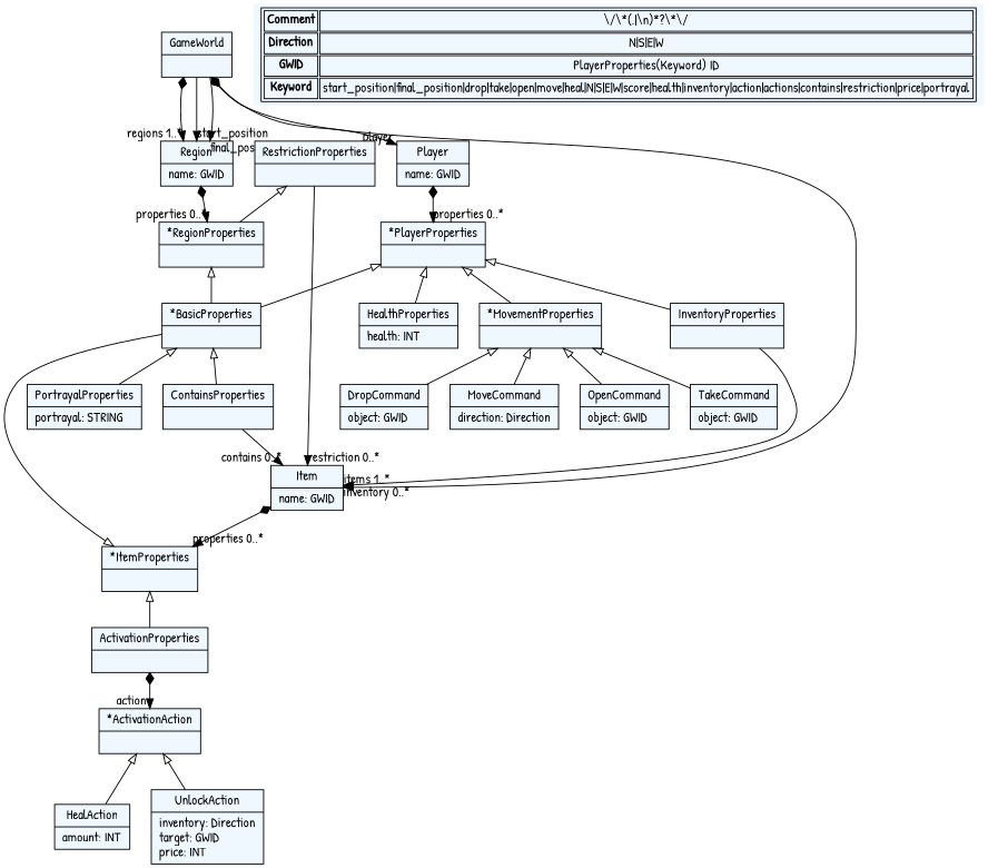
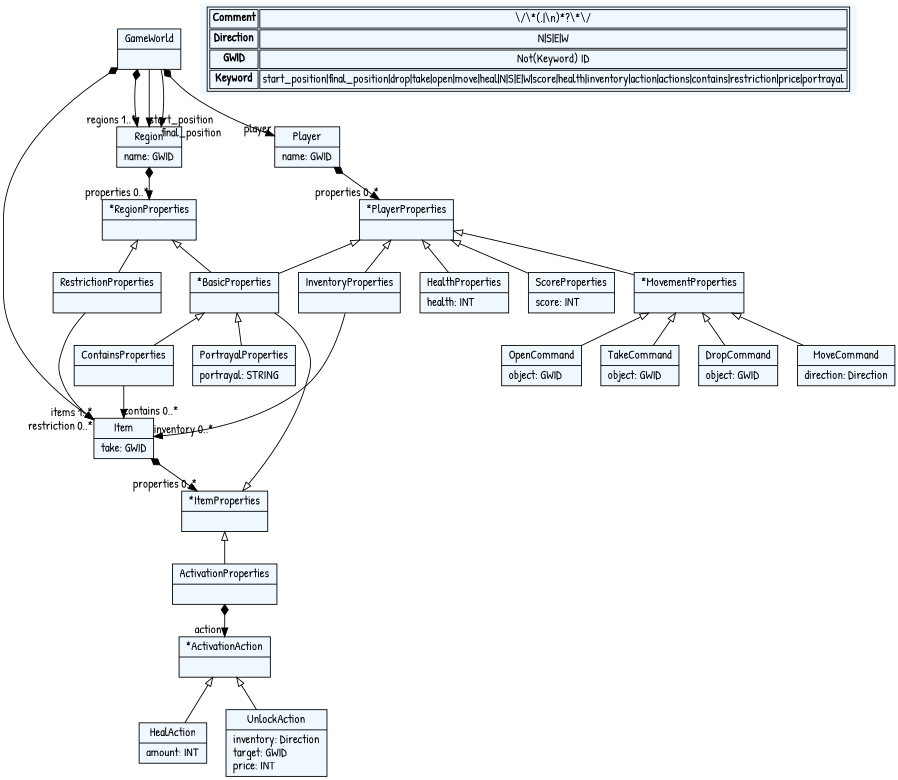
  digraph {
    fontname="Patrick Hand"
    fontsize=8
    nodesep=0.3
    node [fillcolor=aliceblue fontname="Patrick Hand" shape=record style=filled]
    edge [arrowtail=empty dir=back fontname="Patrick Hand"]
    n1 [label="{GameWorld|}"]
    n2 [label="{Region|name: GWID\l}"]
-   n3 [label="{Item|name: GWID\l}"]
+   n3 [label="{Item|take: GWID\l}"]
    n4 [label="{Player|name: GWID\l}"]
    n5 [label="{*RegionProperties|}"]
    n6 [label="{*ItemProperties|}"]
    n7 [label="{*PlayerProperties|}"]
    n8 [label="{*BasicProperties|}"]
    n9 [label="{RestrictionProperties|}"]
    n10 [label="{ActivationProperties|}"]
    n11 [label="{InventoryProperties|}"]
    n12 [label="{HealthProperties|health: INT\l}"]
+   n13 [label="{ScoreProperties|score: INT\l}"]
    n14 [label="{*MovementProperties|}"]
    n15 [label="{PortrayalProperties|portrayal: STRING\l}"]
    n16 [label="{ContainsProperties|}"]
    n17 [label="{*ActivationAction|}"]
    n18 [label="{MoveCommand|direction: Direction\l}"]
    n19 [label="{OpenCommand|object: GWID\l}"]
    n20 [label="{TakeCommand|object: GWID\l}"]
    n21 [label="{DropCommand|object: GWID\l}"]
    n22 [label="{HealAction|amount: INT\l}"]
    n23 [label="{UnlockAction|inventory: Direction\ltarget: GWID\lprice: INT\l}"]
-   n24 [label=< <table> 	<tr> 		<td><b>Comment</b></td><td>\/\*(.|\n)*?\*\/</td> 	</tr> 	<tr> 		<td><b>Direction</b></td><td>N|S|E|W</td> 	</tr> 	<tr> 		<td><b>GWID</b></td><td>PlayerProperties(Keyword) ID</td> 	</tr> 	<tr> 		<td><b>Keyword</b></td><td>start_position|final_position|drop|take|open|move|heal|N|S|E|W|score|health|inventory|action|actions|contains|restriction|price|portrayal</td> 	</tr> </table> > shape=plaintext]
+   n24 [label=< <table> 	<tr> 		<td><b>Comment</b></td><td>\/\*(.|\n)*?\*\/</td> 	</tr> 	<tr> 		<td><b>Direction</b></td><td>N|S|E|W</td> 	</tr> 	<tr> 		<td><b>GWID</b></td><td>Not(Keyword) ID</td> 	</tr> 	<tr> 		<td><b>Keyword</b></td><td>start_position|final_position|drop|take|open|move|heal|N|S|E|W|score|health|inventory|action|actions|contains|restriction|price|portrayal</td> 	</tr> </table> > shape=plaintext]
    n1 -> n2 [arrowtail=diamond dir=both headlabel="regions 1..*"]
    n1 -> n2 [dir=black headlabel="start_position "]
    n1 -> n2 [dir=black headlabel="final_position "]
    n1 -> n3 [arrowtail=diamond dir=both headlabel="items 1..*"]
    n1 -> n4 [arrowtail=diamond dir=both headlabel="player "]
    n2 -> n5 [arrowtail=diamond dir=both headlabel="properties 0..*"]
    n3 -> n6 [arrowtail=diamond dir=both headlabel="properties 0..*"]
    n4 -> n7 [arrowtail=diamond dir=both headlabel="properties 0..*"]
    n5 -> n8
-   n9 -> n5
+   n5 -> n9
    n6 -> n8
    n6 -> n10
    n7 -> n8
    n7 -> n11
    n7 -> n12
+   n7 -> n13
    n7 -> n14
    n8 -> n15
    n8 -> n16
    n9 -> n3 [dir=black headlabel="restriction 0..*"]
    n10 -> n17 [arrowtail=diamond dir=both headlabel="action "]
    n11 -> n3 [dir=black headlabel="inventory 0..*"]
    n14 -> n18
    n14 -> n19
    n14 -> n20
    n14 -> n21
    n16 -> n3 [dir=black headlabel="contains 0..*"]
    n17 -> n22
    n17 -> n23
  }
